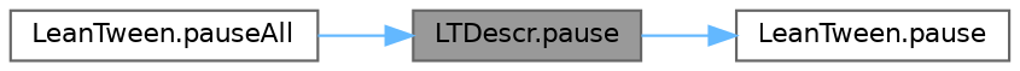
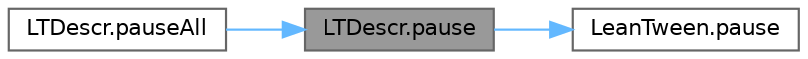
  digraph {
    rankdir=RL
    node [color=grey40 fillcolor=white fontname=Helvetica fontsize=10 shape=box style=filled]
    edge [color=steelblue1 dir=back fontname=Helvetica fontsize=10 labelfontname=Helvetica labelfontsize=10 style=solid]
    n1 [color=gray40 fillcolor=grey60 fontcolor=black height=0.2 label="LTDescr.pause" width=0.4]
-   n2 [height=0.2 label="LeanTween.pauseAll" width=0.4]
+   n2 [height=0.2 label="LTDescr.pauseAll" width=0.4]
    n3 [height=0.2 label="LeanTween.pause" width=0.4]
    n1 -> n2
    n3 -> n1
  }
